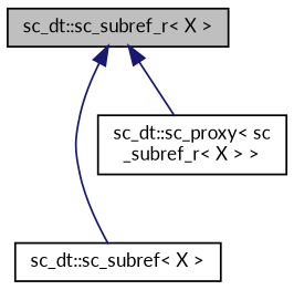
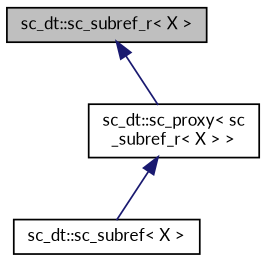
  digraph {
    fontname=Lato
    node [color=black fillcolor=white fontname=Lato fontsize=10 shape=record style=filled]
    edge [color=midnightblue dir=back fontname=Lato fontsize=10 labelfontname=FreeSans labelfontsize=10 style=solid]
    n1 [fillcolor=grey75 fontcolor=black height=0.2 label="sc_dt::sc_subref_r\< X \>" width=0.4]
    n2 [height=0.2 label="sc_dt::sc_subref\< X \>" width=0.4]
    n3 [height=0.2 label="sc_dt::sc_proxy\< sc\l_subref_r\< X \> \>" width=0.4]
-   n1 -> n2
+   n3 -> n2
    n1 -> n3
  }
